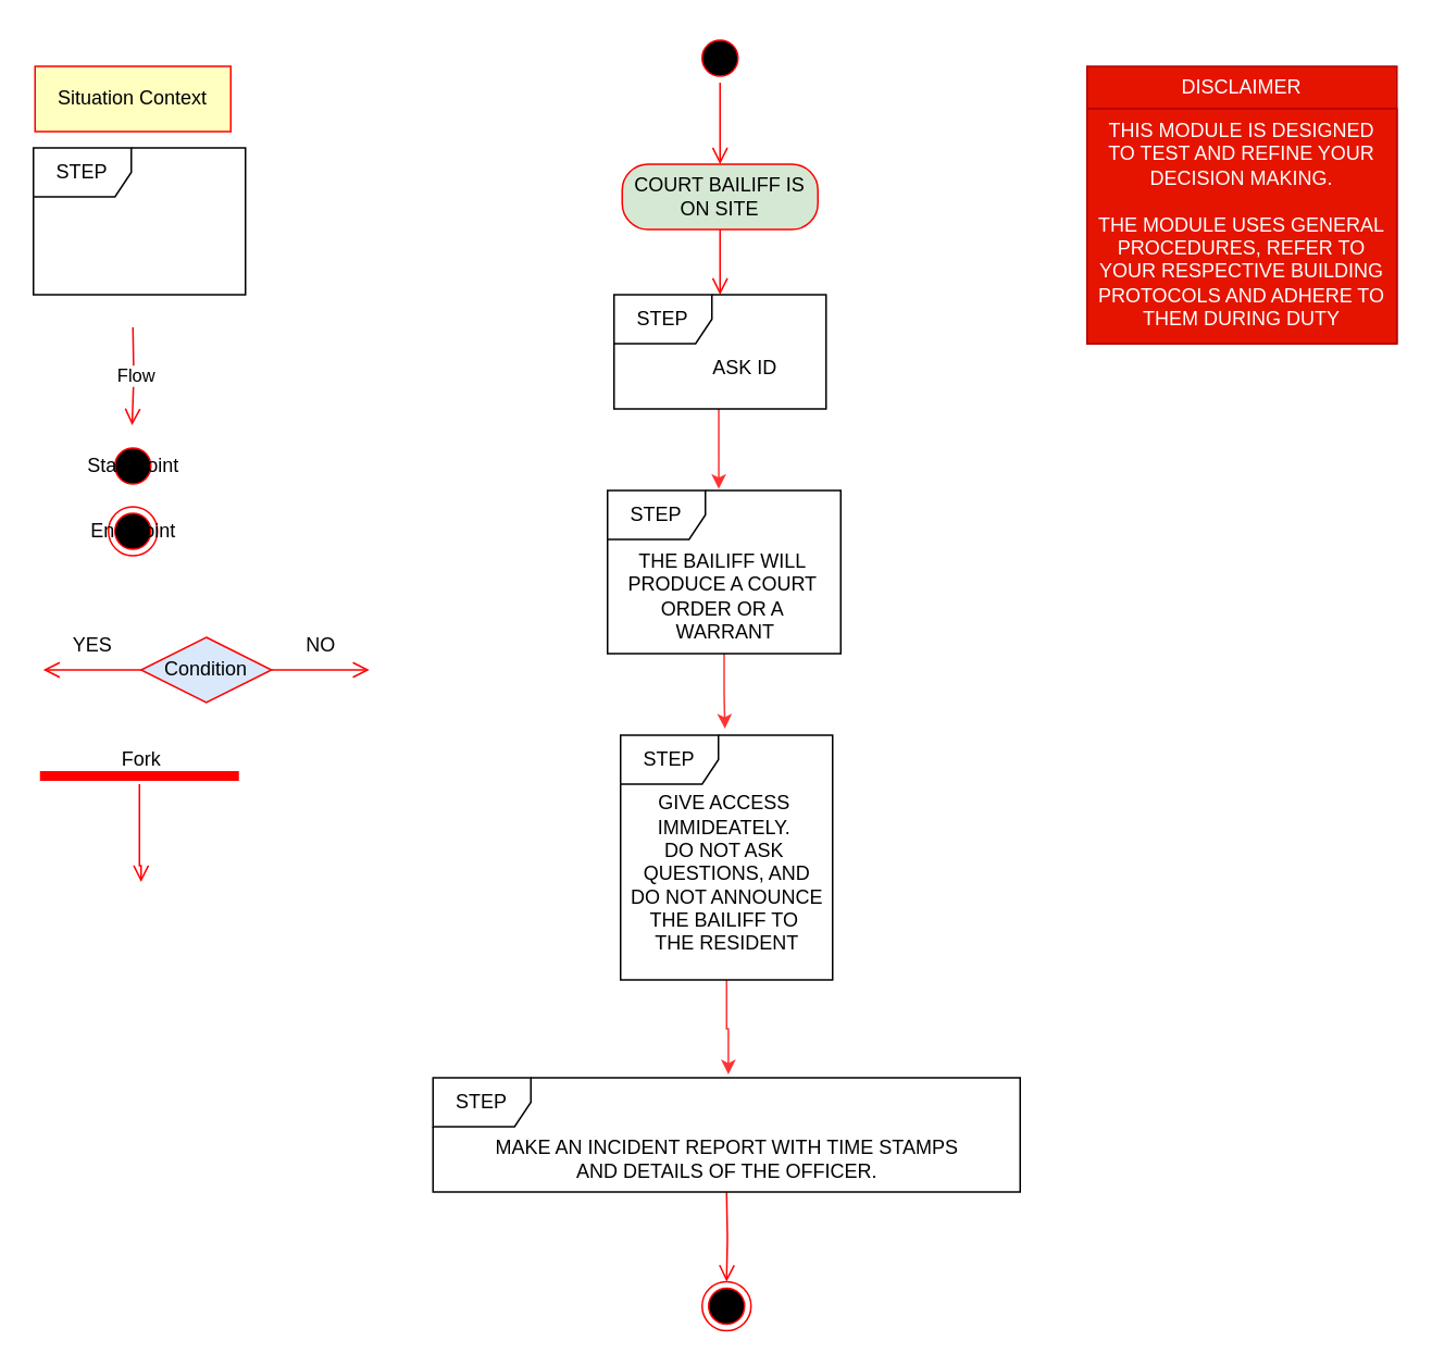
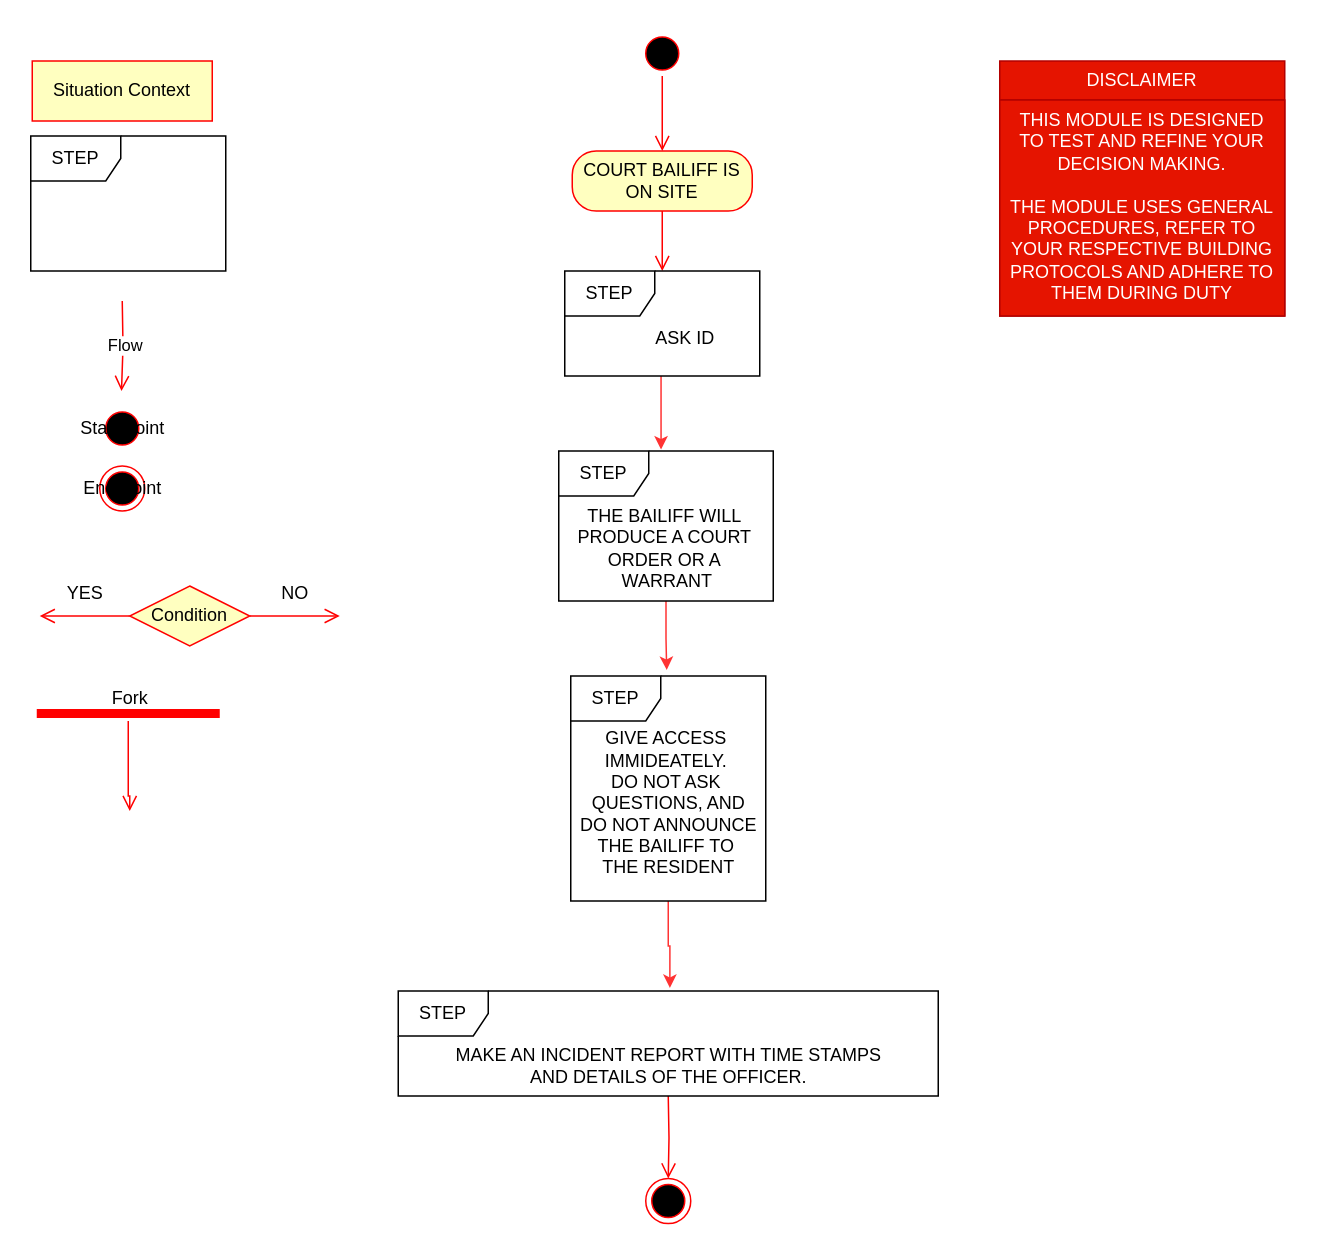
  <mxCell id="0" />
  <mxCell id="1" parent="0" />
  <mxCell id="2" value="" style="ellipse;html=1;shape=startState;fillColor=#000000;strokeColor=#ff0000;" vertex="1" parent="1"><mxGeometry x="426" width="30" height="30" as="geometry" y="20" /></mxCell>
  <mxCell id="3" value="" style="edgeStyle=orthogonalEdgeStyle;html=1;verticalAlign=bottom;endArrow=open;endSize=8;strokeColor=#ff0000;rounded=0;" edge="1" parent="1" source="2"><mxGeometry relative="1" as="geometry"><mxPoint x="441" y="100" as="targetPoint" /></mxGeometry></mxCell>
- <mxCell id="4" value="COURT BAILIFF IS ON SITE" style="rounded=1;whiteSpace=wrap;html=1;arcSize=40;fontColor=#000000;fillColor=#d5e8d4;strokeColor=#ff0000;" vertex="1" parent="1"><mxGeometry x="381" y="100" width="120" height="40" as="geometry" /></mxCell>
+ <mxCell id="4" value="COURT BAILIFF IS ON SITE" style="rounded=1;whiteSpace=wrap;html=1;arcSize=40;fontColor=#000000;fillColor=#ffffc0;strokeColor=#ff0000;" vertex="1" parent="1"><mxGeometry x="381" y="100" width="120" height="40" as="geometry" /></mxCell>
  <mxCell id="5" value="" style="edgeStyle=orthogonalEdgeStyle;html=1;verticalAlign=bottom;endArrow=open;endSize=8;strokeColor=#ff0000;rounded=0;" edge="1" parent="1" source="4"><mxGeometry relative="1" as="geometry"><mxPoint x="441" y="180" as="targetPoint" /></mxGeometry></mxCell>
  <mxCell id="6" value="Situation Context" style="whiteSpace=wrap;html=1;arcSize=40;fontColor=#000000;fillColor=#ffffc0;strokeColor=#ff0000;rounded=0;" vertex="1" parent="1"><mxGeometry x="21" y="40" width="120" height="40" as="geometry" /></mxCell>
  <mxCell id="7" value="" style="edgeStyle=orthogonalEdgeStyle;html=1;verticalAlign=bottom;endArrow=open;endSize=8;strokeColor=#ff0000;rounded=0;" edge="1" parent="1"><mxGeometry relative="1" as="geometry"><mxPoint x="80.5" y="260" as="targetPoint" /><mxPoint x="81" y="200" as="sourcePoint" /></mxGeometry></mxCell>
  <mxCell id="8" value="Flow" style="edgeLabel;html=1;align=center;verticalAlign=middle;resizable=0;points=[];" vertex="1" connectable="0" parent="7"><mxGeometry x="-0.333" y="3" relative="1" as="geometry"><mxPoint x="-2" y="10" as="offset" /></mxGeometry></mxCell>
  <mxCell id="9" value="Start Point" style="ellipse;html=1;shape=startState;fillColor=#000000;strokeColor=#ff0000;" vertex="1" parent="1"><mxGeometry x="66" y="270" width="30" height="30" as="geometry" /></mxCell>
  <mxCell id="10" value="End Point" style="ellipse;html=1;shape=endState;fillColor=#000000;strokeColor=#ff0000;" vertex="1" parent="1"><mxGeometry x="66" y="310" width="30" height="30" as="geometry" /></mxCell>
  <mxCell id="11" value="DISCLAIMER" style="swimlane;fontStyle=0;childLayout=stackLayout;horizontal=1;startSize=26;fillColor=#e51400;horizontalStack=0;resizeParent=1;resizeParentMax=0;resizeLast=0;collapsible=1;marginBottom=0;whiteSpace=wrap;html=1;fontColor=#ffffff;strokeColor=#B20000;" vertex="1" parent="1"><mxGeometry x="666" y="40" width="190" height="170" as="geometry" /></mxCell>
  <mxCell id="12" value="THIS MODULE IS DESIGNED TO TEST AND REFINE YOUR DECISION MAKING. &lt;br&gt;&lt;br&gt;THE MODULE USES GENERAL PROCEDURES, REFER TO YOUR RESPECTIVE BUILDING PROTOCOLS AND ADHERE TO THEM DURING DUTY" style="text;strokeColor=#B20000;fillColor=#e51400;align=center;verticalAlign=top;spacingLeft=4;spacingRight=4;overflow=hidden;rotatable=0;points=[[0,0.5],[1,0.5]];portConstraint=eastwest;whiteSpace=wrap;html=1;fontColor=#ffffff;" vertex="1" parent="11"><mxGeometry y="26" width="190" height="144" as="geometry" /></mxCell>
  <mxCell id="13" value="" style="shape=line;html=1;strokeWidth=6;strokeColor=#ff0000;" vertex="1" parent="1"><mxGeometry x="24" y="470" width="122" height="10" as="geometry" /></mxCell>
  <mxCell id="14" value="" style="edgeStyle=orthogonalEdgeStyle;html=1;verticalAlign=bottom;endArrow=open;endSize=8;strokeColor=#ff0000;rounded=0;" edge="1" parent="1" source="13"><mxGeometry relative="1" as="geometry"><mxPoint x="86" y="540" as="targetPoint" /><Array as="points"><mxPoint x="85" y="530" /><mxPoint x="86" y="530" /></Array></mxGeometry></mxCell>
  <mxCell id="15" value="Fork" style="text;html=1;align=center;verticalAlign=middle;resizable=0;points=[];autosize=1;strokeColor=none;fillColor=none;" vertex="1" parent="1"><mxGeometry x="61" y="450" width="50" height="30" as="geometry" /></mxCell>
- <mxCell id="16" value="Condition" style="rhombus;whiteSpace=wrap;html=1;fontColor=#000000;fillColor=#dae8fc;strokeColor=#ff0000;" vertex="1" parent="1"><mxGeometry x="86" y="390" width="80" height="40" as="geometry" /></mxCell>
+ <mxCell id="16" value="Condition" style="rhombus;whiteSpace=wrap;html=1;fontColor=#000000;fillColor=#ffffc0;strokeColor=#ff0000;" vertex="1" parent="1"><mxGeometry x="86" y="390" width="80" height="40" as="geometry" /></mxCell>
  <mxCell id="17" value="" style="edgeStyle=orthogonalEdgeStyle;html=1;align=left;verticalAlign=bottom;endArrow=open;endSize=8;strokeColor=#ff0000;rounded=0;" edge="1" parent="1" source="16"><mxGeometry x="-0.255" y="10" relative="1" as="geometry"><mxPoint x="226" y="410" as="targetPoint" /><mxPoint as="offset" /></mxGeometry></mxCell>
  <mxCell id="18" value="" style="edgeStyle=orthogonalEdgeStyle;html=1;align=left;verticalAlign=top;endArrow=open;endSize=8;strokeColor=#ff0000;rounded=0;" edge="1" parent="1"><mxGeometry x="0.2" y="60" relative="1" as="geometry"><mxPoint x="26" y="410" as="targetPoint" /><mxPoint x="86" y="410" as="sourcePoint" /><Array as="points"><mxPoint x="86" y="410" /><mxPoint x="86" y="410" /></Array><mxPoint as="offset" /></mxGeometry></mxCell>
  <mxCell id="19" value="YES" style="text;html=1;align=center;verticalAlign=middle;resizable=0;points=[];autosize=1;strokeColor=none;fillColor=none;" vertex="1" parent="1"><mxGeometry x="31" y="380" width="50" height="30" as="geometry" /></mxCell>
  <mxCell id="20" value="NO" style="text;html=1;align=center;verticalAlign=middle;resizable=0;points=[];autosize=1;strokeColor=none;fillColor=none;" vertex="1" parent="1"><mxGeometry x="176" y="380" width="40" height="30" as="geometry" /></mxCell>
  <mxCell id="21" value="STEP" style="shape=umlFrame;whiteSpace=wrap;html=1;pointerEvents=0;" vertex="1" parent="1"><mxGeometry x="20" y="90" width="130" height="90" as="geometry" /></mxCell>
  <mxCell id="22" style="edgeStyle=orthogonalEdgeStyle;rounded=0;orthogonalLoop=1;jettySize=auto;html=1;entryX=0.477;entryY=-0.01;entryDx=0;entryDy=0;entryPerimeter=0;strokeColor=#FF3333;" edge="1" parent="1" source="23" target="26"><mxGeometry relative="1" as="geometry"><Array as="points"><mxPoint x="441" y="275" /></Array></mxGeometry></mxCell>
  <mxCell id="23" value="STEP" style="shape=umlFrame;whiteSpace=wrap;html=1;pointerEvents=0;" vertex="1" parent="1"><mxGeometry x="376" y="180" width="130" height="70" as="geometry" /></mxCell>
  <mxCell id="24" value="ASK ID" style="text;html=1;align=center;verticalAlign=middle;resizable=0;points=[];autosize=1;strokeColor=none;fillColor=none;" vertex="1" parent="1"><mxGeometry x="426" y="210" width="60" height="30" as="geometry" /></mxCell>
  <mxCell id="25" style="edgeStyle=orthogonalEdgeStyle;rounded=0;orthogonalLoop=1;jettySize=auto;html=1;entryX=0.492;entryY=-0.027;entryDx=0;entryDy=0;entryPerimeter=0;strokeColor=#FF3333;" edge="1" parent="1" source="26" target="29"><mxGeometry relative="1" as="geometry" /></mxCell>
  <mxCell id="26" value="STEP" style="shape=umlFrame;whiteSpace=wrap;html=1;pointerEvents=0;" vertex="1" parent="1"><mxGeometry x="372" y="300" width="143" height="100" as="geometry" /></mxCell>
  <mxCell id="27" value="THE BAILIFF WILL&amp;nbsp;&lt;br&gt;PRODUCE A COURT&amp;nbsp;&lt;br&gt;ORDER OR A&amp;nbsp;&lt;br&gt;WARRANT" style="text;html=1;align=center;verticalAlign=middle;resizable=0;points=[];autosize=1;strokeColor=none;fillColor=none;" vertex="1" parent="1"><mxGeometry x="373.5" y="330" width="140" height="70" as="geometry" /></mxCell>
  <mxCell id="28" style="edgeStyle=orthogonalEdgeStyle;rounded=0;orthogonalLoop=1;jettySize=auto;html=1;entryX=0.503;entryY=-0.029;entryDx=0;entryDy=0;entryPerimeter=0;strokeColor=#FF3333;" edge="1" parent="1" source="29" target="34"><mxGeometry relative="1" as="geometry" /></mxCell>
  <mxCell id="29" value="STEP" style="shape=umlFrame;whiteSpace=wrap;html=1;pointerEvents=0;" vertex="1" parent="1"><mxGeometry x="380" y="450" width="130" height="150" as="geometry" /></mxCell>
  <mxCell id="30" value="GIVE ACCESS&amp;nbsp;&lt;br&gt;IMMIDEATELY.&amp;nbsp;&lt;br&gt;DO NOT ASK&amp;nbsp;&lt;br&gt;QUESTIONS, AND&lt;br&gt;DO NOT ANNOUNCE&lt;br&gt;THE BAILIFF TO&amp;nbsp;&lt;br&gt;THE RESIDENT" style="text;html=1;align=center;verticalAlign=middle;resizable=0;points=[];autosize=1;strokeColor=none;fillColor=none;" vertex="1" parent="1"><mxGeometry x="375" y="480" width="140" height="110" as="geometry" /></mxCell>
  <mxCell id="31" value="" style="edgeStyle=orthogonalEdgeStyle;html=1;verticalAlign=bottom;endArrow=open;endSize=8;strokeColor=#ff0000;rounded=0;" edge="1" parent="1" target="32"><mxGeometry relative="1" as="geometry"><mxPoint x="445" y="800" as="targetPoint" /><mxPoint x="445" y="730" as="sourcePoint" /></mxGeometry></mxCell>
  <mxCell id="32" value="" style="ellipse;html=1;shape=endState;fillColor=#000000;strokeColor=#ff0000;" vertex="1" parent="1"><mxGeometry x="430" y="785" width="30" height="30" as="geometry" /></mxCell>
  <mxCell id="33" value="MAKE AN INCIDENT REPORT WITH TIME STAMPS &lt;br&gt;AND DETAILS OF THE OFFICER." style="text;html=1;align=center;verticalAlign=middle;resizable=0;points=[];autosize=1;strokeColor=none;fillColor=none;" vertex="1" parent="1"><mxGeometry x="290" y="690" width="310" height="40" as="geometry" /></mxCell>
  <mxCell id="34" value="STEP" style="shape=umlFrame;whiteSpace=wrap;html=1;pointerEvents=0;" vertex="1" parent="1"><mxGeometry x="265" y="660" width="360" height="70" as="geometry" /></mxCell>
